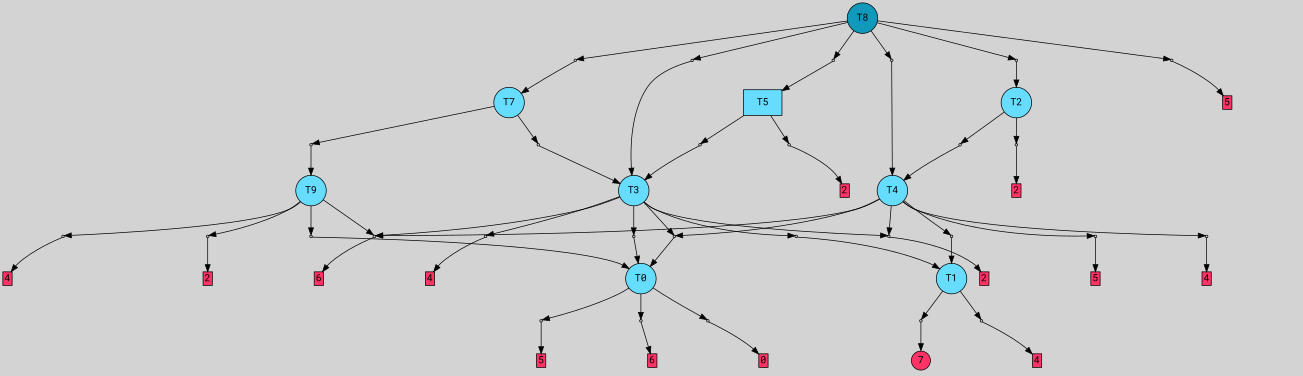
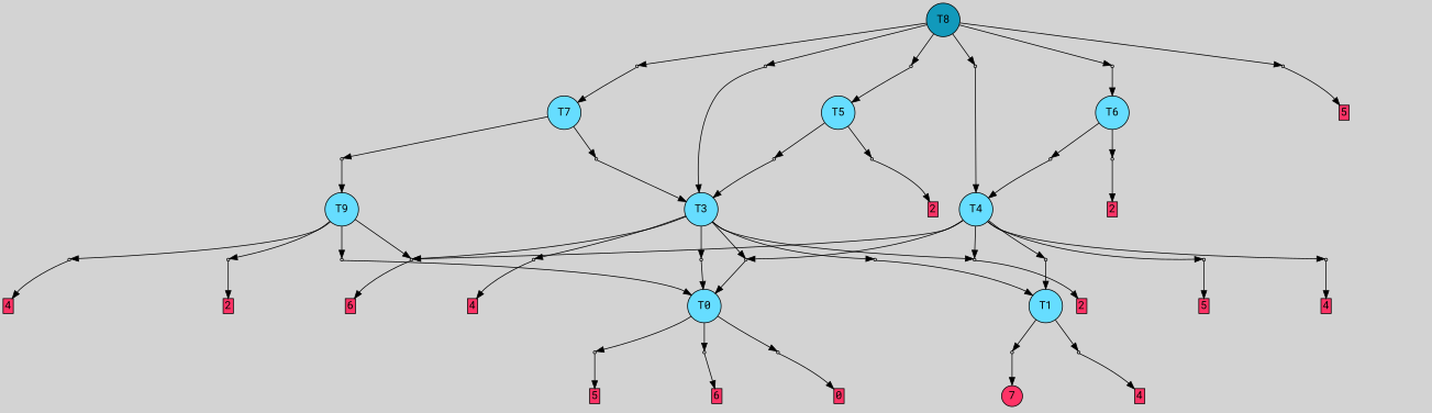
  digraph {
    bgcolor=lightgray
    fontname="Roboto Mono"
    node [fontname="Roboto Mono" shape=box style=filled]
    edge [fontname="Roboto Mono"]
    T8 [fillcolor="#1199bb" shape=circle]
    P23 [fillcolor="#cccccc" shape=point]
    P24 [fillcolor="#cccccc" shape=point]
    P25 [fillcolor="#cccccc" shape=point]
    P26 [fillcolor="#cccccc" shape=point]
    P27 [fillcolor="#cccccc" shape=point]
    P28 [fillcolor="#cccccc" shape=point]
    T0 [fillcolor="#66ddff" shape=circle]
    P0 [fillcolor="#cccccc" shape=point]
    P1 [fillcolor="#cccccc" shape=point]
    P2 [fillcolor="#cccccc" shape=point]
    I0 [style=invis]
    n13 [fillcolor="#ff3366" height=0 label=5 margin=0.03 width=0]
    n14 [label="3|0&1|7#1|5&#92;n" style=invis]
    n15 [fillcolor="#ff3366" height=0 label=6 margin=0.03 width=0]
    n16 [label="4|0&1|3#2|3&#92;n" style=invis]
    n17 [fillcolor="#ff3366" height=0 label=0 margin=0.03 width=0]
    T1 [fillcolor="#66ddff" shape=circle]
    P3 [fillcolor="#cccccc" shape=point]
    P4 [fillcolor="#cccccc" shape=point]
    n21 [label="2|0&1|1#4|3&#92;n" style=invis]
    n22 [fillcolor="#ff3366" height=0 label=7 margin=0.03 shape=circle width=0]
    n23 [label="1|0&4|0#2|6&#92;n" style=invis]
    n24 [fillcolor="#ff3366" height=0 label=4 margin=0.03 width=0]
    n25 [fillcolor="#66ddff" label=T9 shape=circle]
    P5 [fillcolor="#cccccc" shape=point]
    P6 [fillcolor="#cccccc" shape=point]
    P7 [fillcolor="#cccccc" shape=point]
    P8 [fillcolor="#cccccc" shape=point]
    n30 [label="2|0&3|6#4|1&#92;n" style=invis]
    n31 [fillcolor="#ff3366" height=0 label=4 margin=0.03 width=0]
    n32 [label="2|0&1|0#3|1&#92;n" style=invis]
    n33 [label="0|4&3|4#3|2&#92;n8|0&0|4#1|1&#92;n" style=invis]
    n34 [fillcolor="#ff3366" height=0 label=6 margin=0.03 width=0]
    n35 [label="3|0&3|2#0|5&#92;n" style=invis]
    n36 [fillcolor="#ff3366" height=0 label=2 margin=0.03 width=0]
    T3 [fillcolor="#66ddff" shape=circle]
    P9 [fillcolor="#cccccc" shape=point]
    P10 [fillcolor="#cccccc" shape=point]
    P11 [fillcolor="#cccccc" shape=point]
    P12 [fillcolor="#cccccc" shape=point]
    P13 [fillcolor="#cccccc" shape=point]
    n43 [label="3|0&3|2#0|5&#92;n" style=invis]
    n44 [fillcolor="#ff3366" height=0 label=2 margin=0.03 width=0]
    n45 [label="2|0&3|7#4|7&#92;n" style=invis]
    n46 [label="1|0&3|0#2|6&#92;n" style=invis]
    n47 [fillcolor="#ff3366" height=0 label=4 margin=0.03 width=0]
    n48 [label="2|0&1|0#3|1&#92;n" style=invis]
    n49 [label="1|0&3|7#2|6&#92;n" style=invis]
    T4 [fillcolor="#66ddff" shape=circle]
    P14 [fillcolor="#cccccc" shape=point]
    P15 [fillcolor="#cccccc" shape=point]
    P16 [fillcolor="#cccccc" shape=point]
    n54 [label="1|0&0|3#2|6&#92;n" style=invis]
    n55 [fillcolor="#ff3366" height=0 label=5 margin=0.03 width=0]
    n56 [label="0|0&1|6#3|1&#92;n" style=invis]
    n57 [fillcolor="#ff3366" height=0 label=4 margin=0.03 width=0]
    n58 [label="1|0&3|7#2|6&#92;n" style=invis]
-   T5 [fillcolor="#66ddff"]
+   T5 [fillcolor="#66ddff" shape=circle]
    P17 [fillcolor="#cccccc" shape=point]
    P18 [fillcolor="#cccccc" shape=point]
    n62 [label="0|4&4|1#0|4&#92;n8|0&0|4#3|2&#92;n" style=invis]
    n63 [label="3|0&3|2#0|5&#92;n" style=invis]
    n64 [fillcolor="#ff3366" height=0 label=2 margin=0.03 width=0]
-   T6 [fillcolor="#66ddff" shape=circle label=T2]
+   T6 [fillcolor="#66ddff" shape=circle]
    P19 [fillcolor="#cccccc" shape=point]
    P20 [fillcolor="#cccccc" shape=point]
    n68 [label="8|0&4|0#3|5&#92;n" style=invis]
    n69 [label="3|0&3|2#0|5&#92;n" style=invis]
    n70 [fillcolor="#ff3366" height=0 label=2 margin=0.03 width=0]
    T7 [fillcolor="#66ddff" shape=circle]
    P21 [fillcolor="#cccccc" shape=point]
    P22 [fillcolor="#cccccc" shape=point]
    n74 [label="8|0&4|7#3|1&#92;n" style=invis]
    n75 [label="3|2&1|7#0|3&#92;n0|1&4|5#0|2&#92;n1|0&0|1#2|2&#92;n" style=invis]
    n76 [label="3|2&1|7#0|3&#92;n2|0&0|2#3|4&#92;n" style=invis]
    n77 [label="1|0&4|0#2|6&#92;n" style=invis]
    n78 [label="3|0&2|3#0|7&#92;n" style=invis]
    n79 [label="8|0&1|0#3|5&#92;n" style=invis]
    n80 [label="0|0&4|2#1|7&#92;n" style=invis]
    n81 [fillcolor="#ff3366" height=0 label=5 margin=0.03 width=0]
    n82 [label="2|4&2|1#2|0&#92;n8|0&0|4#1|1&#92;n" style=invis]
    subgraph sub_1 {
      rank=same
      T8
    }
    T8 -> P23
    T8 -> P24
    T8 -> P25
    T8 -> P26
    T8 -> P27
    T8 -> P28
    P23 -> T3
    P23 -> n76 [style=invis]
    P24 -> T5
    P24 -> n77 [style=invis]
    P25 -> T7
    P25 -> n78 [style=invis]
    P26 -> T4
    P26 -> n79 [style=invis]
    P27 -> n80 [style=invis]
    P27 -> n81
    P28 -> T6
    P28 -> n82 [style=invis]
    T0 -> P0
    T0 -> P1
    T0 -> P2
    P0 -> I0 [style=invis]
    P0 -> n13
    P1 -> n14 [style=invis]
    P1 -> n15
    P2 -> n16 [style=invis]
    P2 -> n17
    T1 -> P3
    T1 -> P4
    P3 -> n21 [style=invis]
    P3 -> n22
    P4 -> n23 [style=invis]
    P4 -> n24
    n25 -> P5
    n25 -> P6
    n25 -> P7
    n25 -> P8
    P5 -> n30 [style=invis]
    P5 -> n31
    P6 -> T0
    P6 -> n32 [style=invis]
    P7 -> n33 [style=invis]
    P7 -> n34
    P8 -> n35 [style=invis]
    P8 -> n36
    T3 -> P7
    T3 -> P9
    T3 -> P10
    T3 -> P11
    T3 -> P12
    T3 -> P13
    P9 -> n43 [style=invis]
    P9 -> n44
    P10 -> T0
    P10 -> n45 [style=invis]
    P11 -> n46 [style=invis]
    P11 -> n47
    P12 -> T0
    P12 -> n48 [style=invis]
    P13 -> T1
    P13 -> n49 [style=invis]
    T4 -> P7
    T4 -> P9
    T4 -> P12
    T4 -> P14
    T4 -> P15
    T4 -> P16
    P14 -> n54 [style=invis]
    P14 -> n55
    P15 -> n56 [style=invis]
    P15 -> n57
    P16 -> T1
    P16 -> n58 [style=invis]
    T5 -> P17
    T5 -> P18
    P17 -> T3
    P17 -> n62 [style=invis]
    P18 -> n63 [style=invis]
    P18 -> n64
    T6 -> P19
    T6 -> P20
    P19 -> T4
    P19 -> n68 [style=invis]
    P20 -> n69 [style=invis]
    P20 -> n70
    T7 -> P21
    T7 -> P22
    P21 -> n25
    P21 -> n74 [style=invis]
    P22 -> T3
    P22 -> n75 [style=invis]
  }
